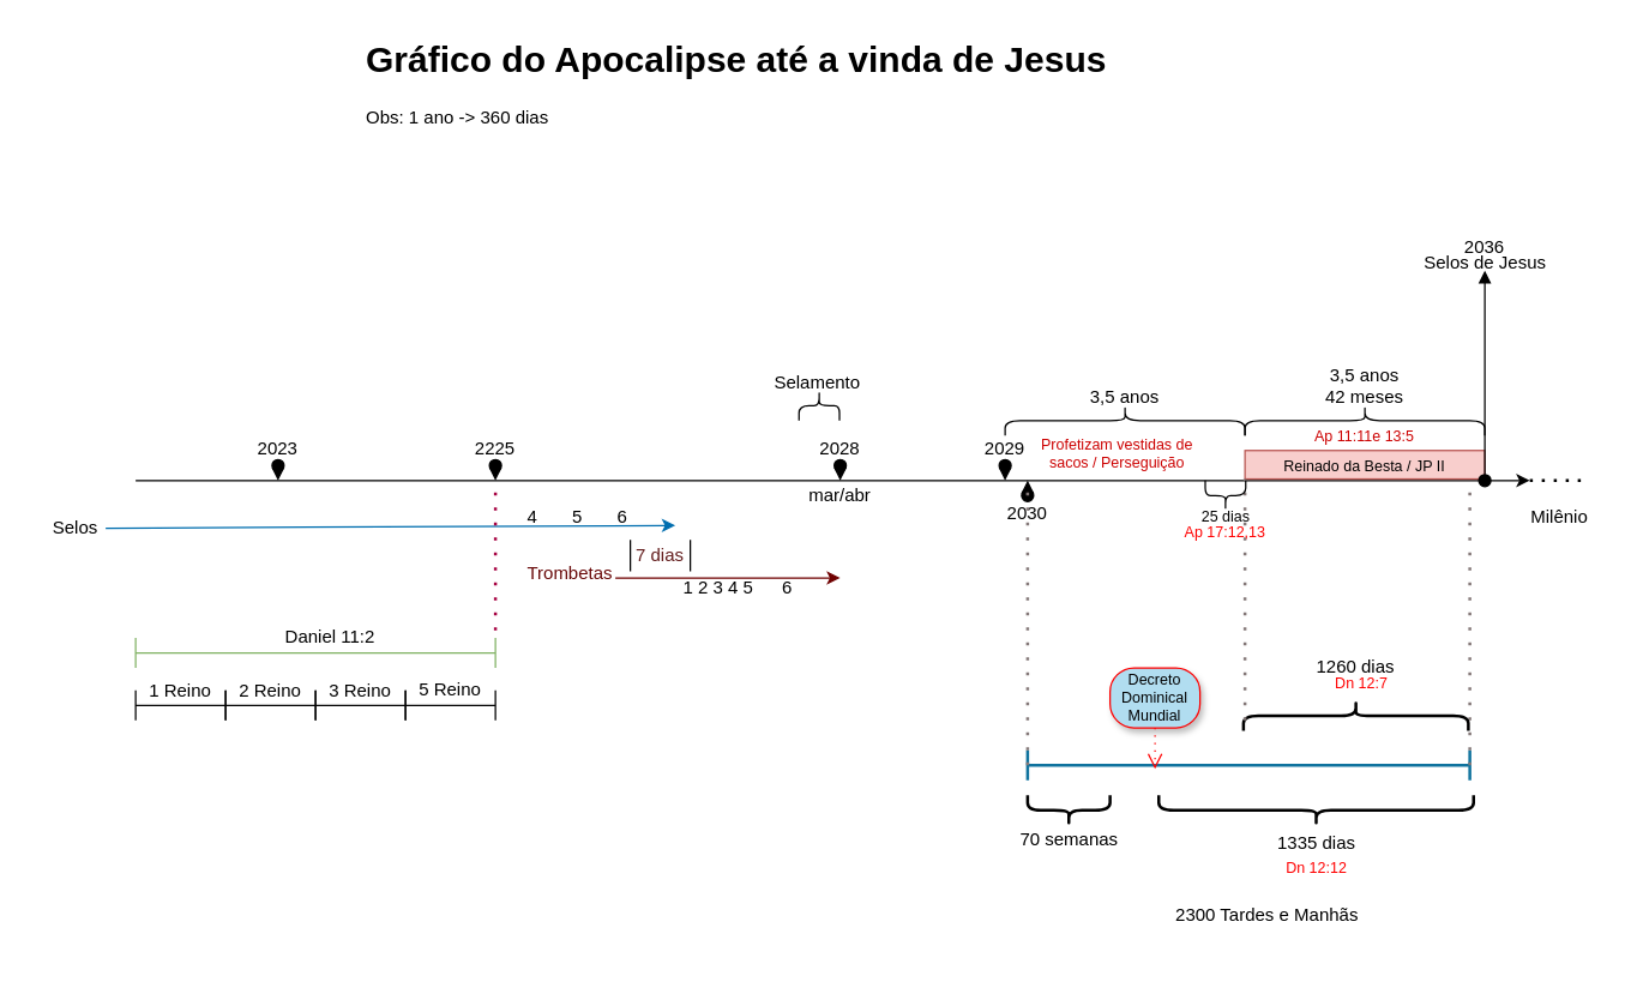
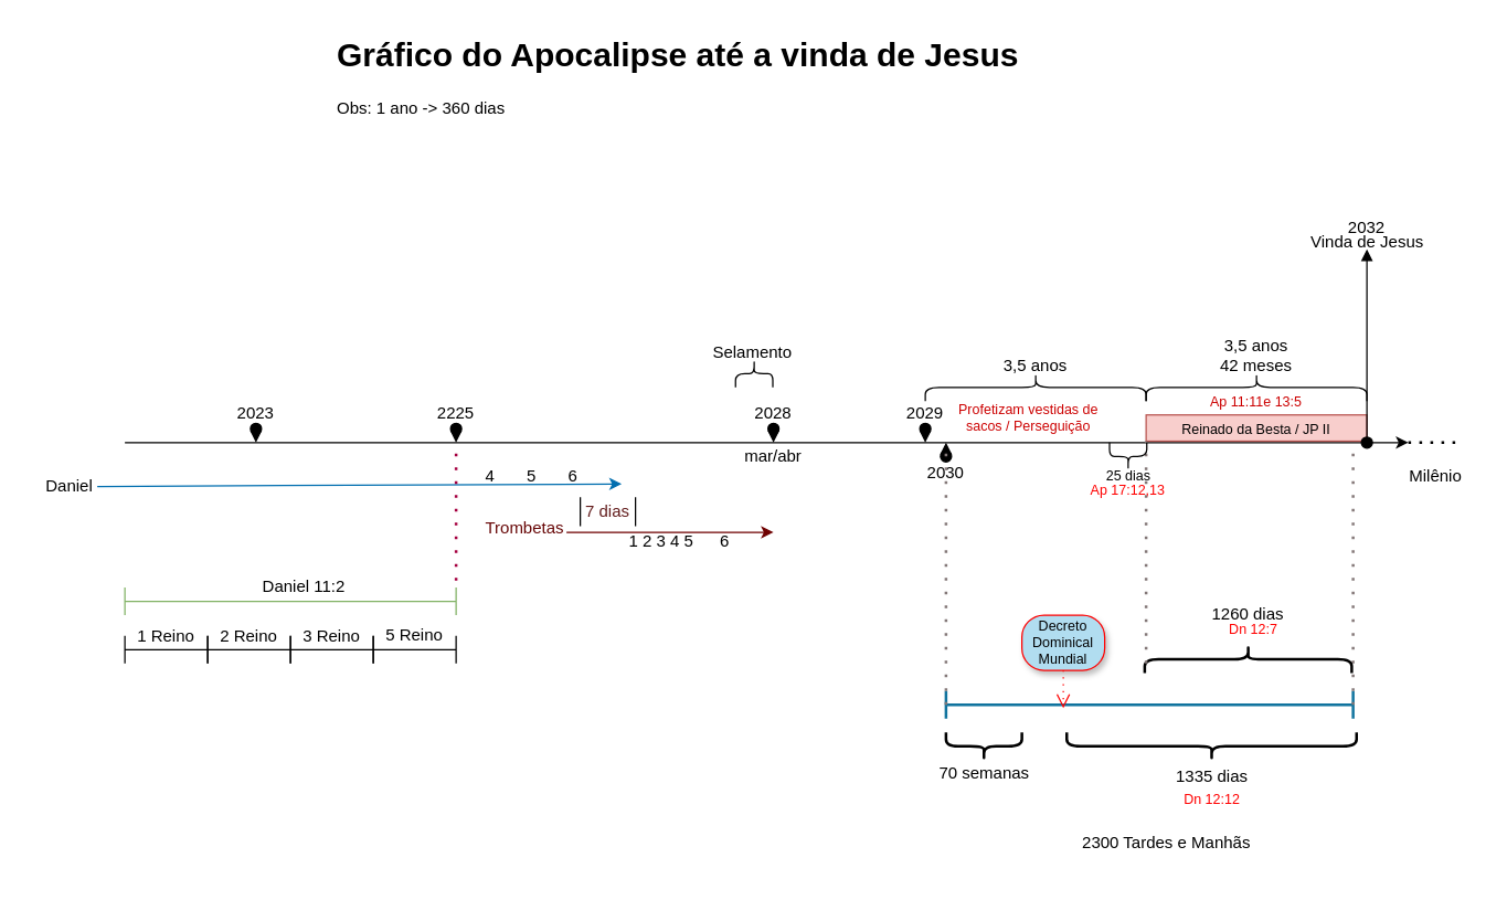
  <mxCell id="0" />
  <mxCell id="1" parent="0" />
  <mxCell id="2" value="" style="endArrow=classic;html=1;rounded=0;" edge="1" parent="1"><mxGeometry width="50" height="50" relative="1" as="geometry"><mxPoint x="90" y="320" as="sourcePoint" /><mxPoint x="1020" y="320" as="targetPoint" /></mxGeometry></mxCell>
  <mxCell id="3" value="Milênio" style="text;html=1;strokeColor=none;fillColor=none;align=center;verticalAlign=middle;whiteSpace=wrap;rounded=0;" vertex="1" parent="1"><mxGeometry x="1010" y="330" width="60" height="30" as="geometry" /></mxCell>
  <mxCell id="4" value="" style="endArrow=none;dashed=1;html=1;dashPattern=1 3;strokeWidth=2;rounded=0;" edge="1" parent="1"><mxGeometry width="50" height="50" relative="1" as="geometry"><mxPoint x="1020" y="320" as="sourcePoint" /><mxPoint x="1060" y="320" as="targetPoint" /></mxGeometry></mxCell>
- <mxCell id="5" value="2036" style="text;html=1;strokeColor=none;fillColor=none;align=center;verticalAlign=middle;whiteSpace=wrap;rounded=0;" vertex="1" parent="1"><mxGeometry x="960" y="150" width="60" height="30" as="geometry" /></mxCell>
- <mxCell id="6" value="Selos de Jesus" style="text;html=1;strokeColor=none;fillColor=none;align=center;verticalAlign=middle;whiteSpace=wrap;rounded=0;" vertex="1" parent="1"><mxGeometry x="937.5" y="160" width="105" height="30" as="geometry" /></mxCell>
+ <mxCell id="5" value="2032" style="text;html=1;strokeColor=none;fillColor=none;align=center;verticalAlign=middle;whiteSpace=wrap;rounded=0;" vertex="1" parent="1"><mxGeometry x="960" y="150" width="60" height="30" as="geometry" /></mxCell>
+ <mxCell id="6" value="Vinda de Jesus" style="text;html=1;strokeColor=none;fillColor=none;align=center;verticalAlign=middle;whiteSpace=wrap;rounded=0;" vertex="1" parent="1"><mxGeometry x="937.5" y="160" width="105" height="30" as="geometry" /></mxCell>
  <mxCell id="7" value="" style="group" vertex="1" connectable="0" parent="1"><mxGeometry x="670" y="250" width="160" height="40" as="geometry" /></mxCell>
  <mxCell id="8" value="" style="shape=curlyBracket;whiteSpace=wrap;html=1;rounded=1;labelPosition=left;verticalLabelPosition=middle;align=right;verticalAlign=middle;rotation=90;" vertex="1" parent="7"><mxGeometry x="70" y="-50" width="20" height="160" as="geometry" /></mxCell>
  <mxCell id="9" value="3,5 anos" style="text;html=1;strokeColor=none;fillColor=none;align=center;verticalAlign=middle;whiteSpace=wrap;rounded=0;" vertex="1" parent="7"><mxGeometry x="50" width="60" height="30" as="geometry" /></mxCell>
  <mxCell id="10" value="" style="group;fontColor=default;" vertex="1" connectable="0" parent="1"><mxGeometry x="830" y="250" width="160" height="50" as="geometry" /></mxCell>
  <mxCell id="11" value="" style="shape=curlyBracket;whiteSpace=wrap;html=1;rounded=1;labelPosition=left;verticalLabelPosition=middle;align=right;verticalAlign=middle;rotation=90;" vertex="1" parent="10"><mxGeometry x="70" y="-50" width="20" height="160" as="geometry" /></mxCell>
  <mxCell id="12" value="3,5 anos&lt;br&gt;42 meses" style="text;html=1;strokeColor=none;fillColor=none;align=center;verticalAlign=middle;whiteSpace=wrap;rounded=0;" vertex="1" parent="10"><mxGeometry x="50" y="-8" width="60" height="30" as="geometry" /></mxCell>
  <mxCell id="13" value="Ap 11:11e 13:5" style="text;strokeColor=none;fillColor=none;align=center;verticalAlign=middle;rounded=0;shadow=0;labelBackgroundColor=none;sketch=0;strokeWidth=2;fontSize=10;labelBorderColor=none;horizontal=1;fontColor=#CC0000;" vertex="1" parent="10"><mxGeometry x="40" y="30" width="80" height="20" as="geometry" /></mxCell>
  <mxCell id="14" value="Reinado da Besta /&amp;nbsp;JP II" style="text;html=1;strokeColor=#b85450;fillColor=#f8cecc;align=center;verticalAlign=middle;whiteSpace=wrap;rounded=0;fontSize=10;" vertex="1" parent="1"><mxGeometry x="830" y="300" width="160" height="19" as="geometry" /></mxCell>
  <mxCell id="15" value="" style="html=1;verticalAlign=bottom;startArrow=oval;startFill=1;endArrow=block;startSize=8;rounded=0;" edge="1" parent="1"><mxGeometry x="-1" width="60" relative="1" as="geometry"><mxPoint x="670" y="310" as="sourcePoint" /><mxPoint x="670" y="320" as="targetPoint" /><mxPoint as="offset" /></mxGeometry></mxCell>
  <mxCell id="16" value="2029" style="text;html=1;strokeColor=none;fillColor=none;align=center;verticalAlign=middle;whiteSpace=wrap;rounded=0;" vertex="1" parent="1"><mxGeometry x="655" y="294" width="30" height="10" as="geometry" /></mxCell>
  <mxCell id="17" value="&lt;h1&gt;Gráfico do Apocalipse até a vinda de Jesus&lt;/h1&gt;&lt;p&gt;Obs: 1 ano -&amp;gt; 360 dias&lt;/p&gt;" style="text;html=1;strokeColor=none;fillColor=none;spacing=5;spacingTop=-20;whiteSpace=wrap;overflow=hidden;rounded=0;" vertex="1" parent="1"><mxGeometry x="239" y="20" width="520" height="120" as="geometry" /></mxCell>
  <mxCell id="18" value="" style="html=1;verticalAlign=bottom;startArrow=oval;startFill=1;endArrow=block;startSize=8;rounded=0;" edge="1" parent="1"><mxGeometry width="60" relative="1" as="geometry"><mxPoint x="990" y="320" as="sourcePoint" /><mxPoint x="990" y="180" as="targetPoint" /></mxGeometry></mxCell>
  <mxCell id="19" value="" style="html=1;verticalAlign=bottom;startArrow=oval;startFill=1;endArrow=block;startSize=8;rounded=0;" edge="1" parent="1"><mxGeometry width="60" relative="1" as="geometry"><mxPoint x="560" y="310" as="sourcePoint" /><mxPoint x="560" y="320" as="targetPoint" /></mxGeometry></mxCell>
  <mxCell id="20" value="2028" style="text;html=1;strokeColor=none;fillColor=none;align=center;verticalAlign=middle;whiteSpace=wrap;rounded=0;" vertex="1" parent="1"><mxGeometry x="545" y="294" width="30" height="10" as="geometry" /></mxCell>
  <mxCell id="21" value="" style="html=1;verticalAlign=bottom;startArrow=oval;startFill=1;endArrow=block;startSize=8;rounded=0;" edge="1" parent="1"><mxGeometry width="60" relative="1" as="geometry"><mxPoint x="330" y="310" as="sourcePoint" /><mxPoint x="330" y="320" as="targetPoint" /></mxGeometry></mxCell>
  <mxCell id="22" value="2225" style="text;html=1;strokeColor=none;fillColor=none;align=center;verticalAlign=middle;whiteSpace=wrap;rounded=0;" vertex="1" parent="1"><mxGeometry x="315" y="294" width="30" height="10" as="geometry" /></mxCell>
  <mxCell id="23" value="" style="html=1;verticalAlign=bottom;startArrow=oval;startFill=1;endArrow=block;startSize=8;rounded=0;" edge="1" parent="1"><mxGeometry width="60" relative="1" as="geometry"><mxPoint x="185" y="310" as="sourcePoint" /><mxPoint x="185" y="320" as="targetPoint" /></mxGeometry></mxCell>
  <mxCell id="24" value="2023" style="text;html=1;strokeColor=none;fillColor=none;align=center;verticalAlign=middle;whiteSpace=wrap;rounded=0;" vertex="1" parent="1"><mxGeometry x="170" y="294" width="30" height="10" as="geometry" /></mxCell>
- <mxCell id="25" value="Selos" style="text;html=1;strokeColor=none;fillColor=none;align=center;verticalAlign=middle;whiteSpace=wrap;rounded=0;" vertex="1" parent="1"><mxGeometry x="20" y="337" width="60" height="30" as="geometry" /></mxCell>
+ <mxCell id="25" value="Daniel" style="text;html=1;strokeColor=none;fillColor=none;align=center;verticalAlign=middle;whiteSpace=wrap;rounded=0;" vertex="1" parent="1"><mxGeometry x="20" y="337" width="60" height="30" as="geometry" /></mxCell>
  <mxCell id="26" value="" style="endArrow=classic;html=1;rounded=0;fillColor=#1ba1e2;strokeColor=#006EAF;" edge="1" parent="1"><mxGeometry width="50" height="50" relative="1" as="geometry"><mxPoint x="70" y="351.83" as="sourcePoint" /><mxPoint x="450" y="350" as="targetPoint" /></mxGeometry></mxCell>
  <mxCell id="27" value="4" style="text;html=1;strokeColor=none;fillColor=none;align=center;verticalAlign=middle;whiteSpace=wrap;rounded=0;" vertex="1" parent="1"><mxGeometry x="350" y="335" width="10" height="20" as="geometry" /></mxCell>
  <mxCell id="28" value="5" style="text;html=1;strokeColor=none;fillColor=none;align=center;verticalAlign=middle;whiteSpace=wrap;rounded=0;" vertex="1" parent="1"><mxGeometry x="380" y="335" width="10" height="20" as="geometry" /></mxCell>
  <mxCell id="29" value="6" style="text;html=1;strokeColor=none;fillColor=none;align=center;verticalAlign=middle;whiteSpace=wrap;rounded=0;" vertex="1" parent="1"><mxGeometry x="410" y="335" width="10" height="20" as="geometry" /></mxCell>
  <mxCell id="30" value="" style="endArrow=classic;html=1;rounded=0;fontColor=#631d1d;labelBorderColor=none;fillColor=#a20025;strokeColor=#6F0000;" edge="1" parent="1"><mxGeometry width="50" height="50" relative="1" as="geometry"><mxPoint x="410" y="385" as="sourcePoint" /><mxPoint x="560" y="385" as="targetPoint" /></mxGeometry></mxCell>
  <mxCell id="31" value="Trombetas" style="text;html=1;strokeColor=none;fillColor=none;align=center;verticalAlign=middle;whiteSpace=wrap;rounded=0;fontColor=#680808;" vertex="1" parent="1"><mxGeometry x="350" y="367" width="60" height="30" as="geometry" /></mxCell>
  <mxCell id="32" value="7 dias" style="shape=partialRectangle;whiteSpace=wrap;html=1;top=0;bottom=0;fillColor=none;fontColor=#631d1d;" vertex="1" parent="1"><mxGeometry x="420" y="360" width="40" height="20" as="geometry" /></mxCell>
  <mxCell id="33" value="1" style="text;html=1;strokeColor=none;fillColor=none;align=center;verticalAlign=middle;whiteSpace=wrap;rounded=0;" vertex="1" parent="1"><mxGeometry x="454" y="382" width="10" height="20" as="geometry" /></mxCell>
  <mxCell id="34" value="2" style="text;html=1;strokeColor=none;fillColor=none;align=center;verticalAlign=middle;whiteSpace=wrap;rounded=0;" vertex="1" parent="1"><mxGeometry x="464" y="382" width="10" height="20" as="geometry" /></mxCell>
  <mxCell id="35" value="3" style="text;html=1;strokeColor=none;fillColor=none;align=center;verticalAlign=middle;whiteSpace=wrap;rounded=0;" vertex="1" parent="1"><mxGeometry x="474" y="382" width="10" height="20" as="geometry" /></mxCell>
  <mxCell id="36" value="4" style="text;html=1;strokeColor=none;fillColor=none;align=center;verticalAlign=middle;whiteSpace=wrap;rounded=0;" vertex="1" parent="1"><mxGeometry x="484" y="382" width="10" height="20" as="geometry" /></mxCell>
  <mxCell id="37" value="5" style="text;html=1;strokeColor=none;fillColor=none;align=center;verticalAlign=middle;whiteSpace=wrap;rounded=0;" vertex="1" parent="1"><mxGeometry x="494" y="382" width="10" height="20" as="geometry" /></mxCell>
  <mxCell id="38" value="6" style="text;html=1;strokeColor=none;fillColor=none;align=center;verticalAlign=middle;whiteSpace=wrap;rounded=0;" vertex="1" parent="1"><mxGeometry x="520" y="382" width="10" height="20" as="geometry" /></mxCell>
  <mxCell id="39" value="" style="group" vertex="1" connectable="0" parent="1"><mxGeometry x="90" y="410" width="240" height="70" as="geometry" /></mxCell>
  <mxCell id="40" value="" style="shape=crossbar;whiteSpace=wrap;html=1;rounded=1;fillColor=#d5e8d4;strokeColor=#82b366;" vertex="1" parent="39"><mxGeometry y="15" width="240" height="20" as="geometry" /></mxCell>
  <mxCell id="41" value="Daniel 11:2" style="text;html=1;strokeColor=none;fillColor=none;align=center;verticalAlign=middle;whiteSpace=wrap;rounded=0;" vertex="1" parent="39"><mxGeometry x="90" width="80" height="30" as="geometry" /></mxCell>
  <mxCell id="42" value="" style="group" vertex="1" connectable="0" parent="39"><mxGeometry y="50" width="240" height="20" as="geometry" /></mxCell>
  <mxCell id="43" value="" style="shape=crossbar;whiteSpace=wrap;html=1;rounded=1;fontColor=#631d1d;" vertex="1" parent="42"><mxGeometry width="60" height="20" as="geometry" /></mxCell>
  <mxCell id="44" value="" style="shape=crossbar;whiteSpace=wrap;html=1;rounded=1;fontColor=#631d1d;" vertex="1" parent="42"><mxGeometry x="60" width="60" height="20" as="geometry" /></mxCell>
  <mxCell id="45" value="" style="shape=crossbar;whiteSpace=wrap;html=1;rounded=1;fontColor=#631d1d;" vertex="1" parent="42"><mxGeometry x="120" width="60" height="20" as="geometry" /></mxCell>
  <mxCell id="46" value="" style="shape=crossbar;whiteSpace=wrap;html=1;rounded=1;fontColor=#631d1d;" vertex="1" parent="42"><mxGeometry x="180" width="60" height="20" as="geometry" /></mxCell>
  <mxCell id="47" value="1 Reino" style="text;html=1;strokeColor=none;fillColor=none;align=center;verticalAlign=middle;whiteSpace=wrap;rounded=0;labelBackgroundColor=none;fontColor=#000000;" vertex="1" parent="42"><mxGeometry y="-14" width="60" height="30" as="geometry" /></mxCell>
  <mxCell id="48" value="2 Reino" style="text;html=1;strokeColor=none;fillColor=none;align=center;verticalAlign=middle;whiteSpace=wrap;rounded=0;labelBackgroundColor=none;fontColor=#000000;" vertex="1" parent="42"><mxGeometry x="60" y="-14" width="60" height="30" as="geometry" /></mxCell>
  <mxCell id="49" value="3 Reino" style="text;html=1;strokeColor=none;fillColor=none;align=center;verticalAlign=middle;whiteSpace=wrap;rounded=0;labelBackgroundColor=none;fontColor=#000000;" vertex="1" parent="42"><mxGeometry x="120" y="-14" width="60" height="30" as="geometry" /></mxCell>
  <mxCell id="50" value="5 Reino" style="text;html=1;strokeColor=none;fillColor=none;align=center;verticalAlign=middle;whiteSpace=wrap;rounded=0;labelBackgroundColor=none;fontColor=#000000;" vertex="1" parent="39"><mxGeometry x="180" y="35" width="60" height="30" as="geometry" /></mxCell>
  <mxCell id="51" value="" style="endArrow=none;dashed=1;html=1;strokeWidth=2;rounded=0;labelBorderColor=none;fontColor=#000000;dashPattern=1 4;strokeColor=#A50040;fillColor=#d80073;" edge="1" parent="1"><mxGeometry width="50" height="50" relative="1" as="geometry"><mxPoint x="330" y="420" as="sourcePoint" /><mxPoint x="330" y="320" as="targetPoint" /></mxGeometry></mxCell>
  <mxCell id="52" value="" style="shape=curlyBracket;whiteSpace=wrap;html=1;rounded=1;flipH=1;labelPosition=right;verticalLabelPosition=middle;align=left;verticalAlign=middle;labelBackgroundColor=none;fontColor=#000000;rotation=-90;" vertex="1" parent="1"><mxGeometry x="536" y="256.5" width="20" height="27" as="geometry" /></mxCell>
  <mxCell id="53" value="Selamento" style="text;html=1;strokeColor=none;fillColor=none;align=center;verticalAlign=middle;whiteSpace=wrap;rounded=0;labelBackgroundColor=none;fontColor=#000000;" vertex="1" parent="1"><mxGeometry x="515" y="240" width="60" height="30" as="geometry" /></mxCell>
  <mxCell id="54" value="mar/abr" style="text;html=1;strokeColor=none;fillColor=none;align=center;verticalAlign=middle;whiteSpace=wrap;rounded=0;labelBackgroundColor=none;fontColor=#000000;" vertex="1" parent="1"><mxGeometry x="540" y="325" width="40" height="10" as="geometry" /></mxCell>
  <mxCell id="55" value="" style="shape=crossbar;whiteSpace=wrap;html=1;rounded=1;labelBackgroundColor=none;fillColor=#b1ddf0;strokeColor=#10739e;fontStyle=0;strokeWidth=2;shadow=0;" vertex="1" parent="1"><mxGeometry x="685" y="500" width="295" height="20" as="geometry" /></mxCell>
  <mxCell id="56" value="2300 Tardes e Manhãs" style="text;html=1;strokeColor=none;fillColor=none;align=center;verticalAlign=middle;whiteSpace=wrap;rounded=0;labelBackgroundColor=none;fontColor=#000000;" vertex="1" parent="1"><mxGeometry x="780" y="595" width="130" height="30" as="geometry" /></mxCell>
  <mxCell id="57" value="" style="html=1;verticalAlign=bottom;startArrow=oval;startFill=1;endArrow=block;startSize=8;rounded=0;" edge="1" parent="1"><mxGeometry x="-1" width="60" relative="1" as="geometry"><mxPoint x="685" y="330" as="sourcePoint" /><mxPoint x="685" y="320" as="targetPoint" /><mxPoint as="offset" /></mxGeometry></mxCell>
  <mxCell id="58" value="2030" style="text;html=1;strokeColor=none;fillColor=none;align=center;verticalAlign=middle;whiteSpace=wrap;rounded=0;fontSize=12;" vertex="1" parent="1"><mxGeometry x="670" y="337" width="30" height="10" as="geometry" /></mxCell>
  <mxCell id="59" value="" style="endArrow=none;dashed=1;html=1;rounded=0;dashPattern=1 4;labelBorderColor=none;strokeColor=#837777;strokeWidth=2;fontSize=12;fontColor=#000000;exitX=0;exitY=0.5;exitDx=0;exitDy=0;exitPerimeter=0;" edge="1" parent="1"><mxGeometry width="50" height="50" relative="1" as="geometry"><mxPoint x="685" y="510" as="sourcePoint" /><mxPoint x="685" y="320" as="targetPoint" /></mxGeometry></mxCell>
  <mxCell id="60" value="" style="endArrow=none;dashed=1;html=1;rounded=0;dashPattern=1 4;labelBorderColor=none;strokeColor=#837777;strokeWidth=2;fontSize=12;fontColor=#000000;" edge="1" parent="1"><mxGeometry width="50" height="50" relative="1" as="geometry"><mxPoint x="980" y="510" as="sourcePoint" /><mxPoint x="980" y="320" as="targetPoint" /></mxGeometry></mxCell>
  <mxCell id="61" value="" style="shape=curlyBracket;whiteSpace=wrap;html=1;rounded=1;flipH=1;labelPosition=right;verticalLabelPosition=middle;align=left;verticalAlign=middle;shadow=0;labelBackgroundColor=none;sketch=0;strokeWidth=2;fontSize=12;fontColor=#000000;gradientColor=none;rotation=-90;" vertex="1" parent="1"><mxGeometry x="894" y="402" width="20" height="150" as="geometry" /></mxCell>
  <mxCell id="62" value="" style="endArrow=none;dashed=1;html=1;rounded=0;dashPattern=1 4;labelBorderColor=none;strokeColor=#837777;strokeWidth=2;fontSize=12;fontColor=#000000;entryX=0;entryY=1;entryDx=0;entryDy=0;" edge="1" parent="1" target="14"><mxGeometry width="50" height="50" relative="1" as="geometry"><mxPoint x="830" y="480" as="sourcePoint" /><mxPoint x="860" y="470" as="targetPoint" /></mxGeometry></mxCell>
  <mxCell id="63" value="1260 dias" style="text;html=1;strokeColor=none;fillColor=none;align=center;verticalAlign=middle;whiteSpace=wrap;rounded=0;shadow=0;labelBackgroundColor=none;sketch=0;strokeWidth=2;fontSize=12;fontColor=#000000;" vertex="1" parent="1"><mxGeometry x="874" y="435" width="60" height="20" as="geometry" /></mxCell>
  <mxCell id="64" value="Dn 12:7" style="text;html=1;strokeColor=none;fillColor=none;align=center;verticalAlign=middle;whiteSpace=wrap;rounded=0;shadow=0;labelBackgroundColor=none;sketch=0;strokeWidth=2;fontSize=10;fontColor=#FF0000;labelBorderColor=none;" vertex="1" parent="1"><mxGeometry x="877.5" y="445" width="60" height="20" as="geometry" /></mxCell>
  <mxCell id="65" value="" style="shape=curlyBracket;whiteSpace=wrap;html=1;rounded=1;flipH=1;labelPosition=right;verticalLabelPosition=middle;align=left;verticalAlign=middle;shadow=0;labelBackgroundColor=none;labelBorderColor=none;sketch=0;strokeWidth=2;fontSize=10;fontColor=#FF0000;gradientColor=none;rotation=90;" vertex="1" parent="1"><mxGeometry x="867.5" y="435" width="20" height="210" as="geometry" /></mxCell>
  <mxCell id="66" value="1335 dias" style="text;html=1;strokeColor=none;fillColor=none;align=center;verticalAlign=middle;whiteSpace=wrap;rounded=0;shadow=0;labelBackgroundColor=none;sketch=0;strokeWidth=2;fontSize=12;fontColor=#000000;" vertex="1" parent="1"><mxGeometry x="847.5" y="552" width="60" height="20" as="geometry" /></mxCell>
  <mxCell id="67" value="" style="shape=curlyBracket;whiteSpace=wrap;html=1;rounded=1;flipH=1;labelPosition=right;verticalLabelPosition=middle;align=left;verticalAlign=middle;shadow=0;labelBackgroundColor=none;labelBorderColor=none;sketch=0;strokeWidth=2;fontSize=10;fontColor=#FF0000;gradientColor=none;rotation=90;size=0.5;" vertex="1" parent="1"><mxGeometry x="702.5" y="512.5" width="20" height="55" as="geometry" /></mxCell>
  <mxCell id="68" value="70 semanas" style="text;html=1;strokeColor=none;fillColor=none;align=center;verticalAlign=middle;whiteSpace=wrap;rounded=0;shadow=0;labelBackgroundColor=none;sketch=0;strokeWidth=2;fontSize=12;fontColor=#000000;" vertex="1" parent="1"><mxGeometry x="677.5" y="550" width="70" height="20" as="geometry" /></mxCell>
  <mxCell id="69" value="Dn 12:12" style="text;html=1;strokeColor=none;fillColor=none;align=center;verticalAlign=middle;whiteSpace=wrap;rounded=0;shadow=0;labelBackgroundColor=none;sketch=0;strokeWidth=2;fontSize=10;fontColor=#FF0000;labelBorderColor=none;" vertex="1" parent="1"><mxGeometry x="847.5" y="567.5" width="60" height="20" as="geometry" /></mxCell>
  <mxCell id="70" value="Decreto&lt;br&gt;Dominical&lt;br&gt;Mundial" style="rounded=1;arcSize=40;fontColor=default;fillColor=#b1ddf0;strokeColor=#ff0000;shadow=1;labelBackgroundColor=none;labelBorderColor=none;strokeWidth=1;fontSize=10;glass=0;whiteSpace=wrap;html=1;" vertex="1" parent="1"><mxGeometry x="740" y="445" width="60" height="40" as="geometry" /></mxCell>
  <mxCell id="71" value="" style="edgeStyle=orthogonalEdgeStyle;verticalAlign=middle;endArrow=open;endSize=8;strokeColor=#ff0000;rounded=0;dashed=1;dashPattern=1 4;labelBorderColor=none;strokeWidth=1;fontSize=10;fontColor=#FF0000;jumpSize=3;labelBackgroundColor=none;html=1;" edge="1" source="70" parent="1"><mxGeometry relative="1" as="geometry"><mxPoint x="770" y="512.5" as="targetPoint" /></mxGeometry></mxCell>
  <mxCell id="72" value="" style="shape=curlyBracket;whiteSpace=wrap;html=1;rounded=1;flipH=1;labelPosition=right;verticalLabelPosition=middle;align=left;verticalAlign=middle;shadow=0;glass=0;labelBackgroundColor=none;labelBorderColor=none;sketch=0;strokeWidth=1;fontSize=10;fontColor=default;gradientColor=none;rotation=90;" vertex="1" parent="1"><mxGeometry x="807" y="316.5" width="20" height="27" as="geometry" /></mxCell>
  <mxCell id="73" value="25 dias" style="text;html=1;strokeColor=none;fillColor=none;align=center;verticalAlign=middle;whiteSpace=wrap;rounded=0;shadow=0;glass=0;labelBackgroundColor=none;labelBorderColor=none;sketch=0;strokeWidth=1;fontSize=10;fontColor=default;" vertex="1" parent="1"><mxGeometry x="798.5" y="337" width="37" height="14" as="geometry" /></mxCell>
  <mxCell id="74" value="Ap 17:12,13" style="text;html=1;strokeColor=none;fillColor=none;align=center;verticalAlign=middle;whiteSpace=wrap;rounded=0;shadow=0;labelBackgroundColor=none;sketch=0;strokeWidth=2;fontSize=10;fontColor=#FF0000;labelBorderColor=none;" vertex="1" parent="1"><mxGeometry x="787" y="343.5" width="60" height="20" as="geometry" /></mxCell>
  <mxCell id="75" value="Profetizam vestidas de sacos / Perseguição" style="text;html=1;strokeColor=none;fillColor=none;align=center;verticalAlign=middle;whiteSpace=wrap;rounded=0;shadow=0;glass=0;labelBackgroundColor=none;labelBorderColor=none;sketch=0;strokeWidth=1;fontSize=10;fontColor=#CC0000;" vertex="1" parent="1"><mxGeometry x="690" y="286.5" width="110" height="30" as="geometry" /></mxCell>
